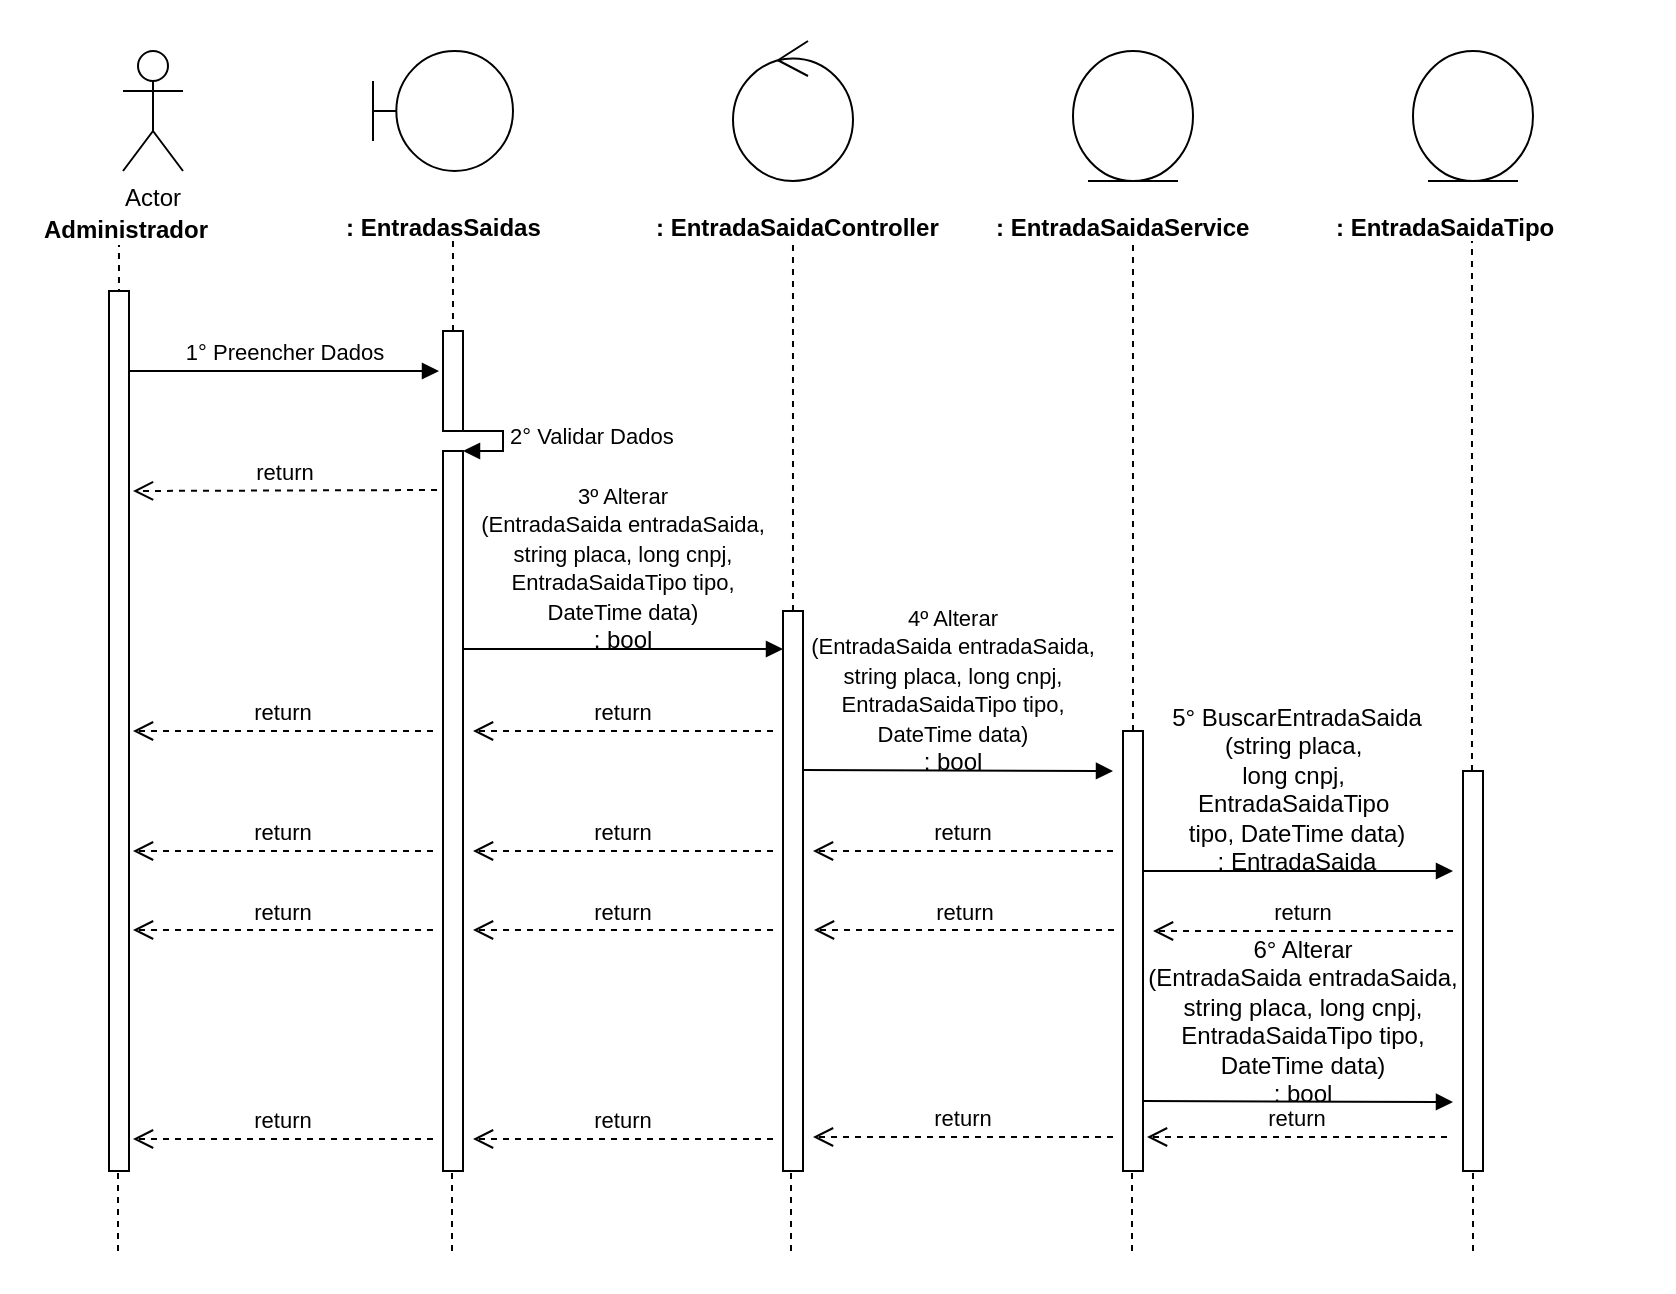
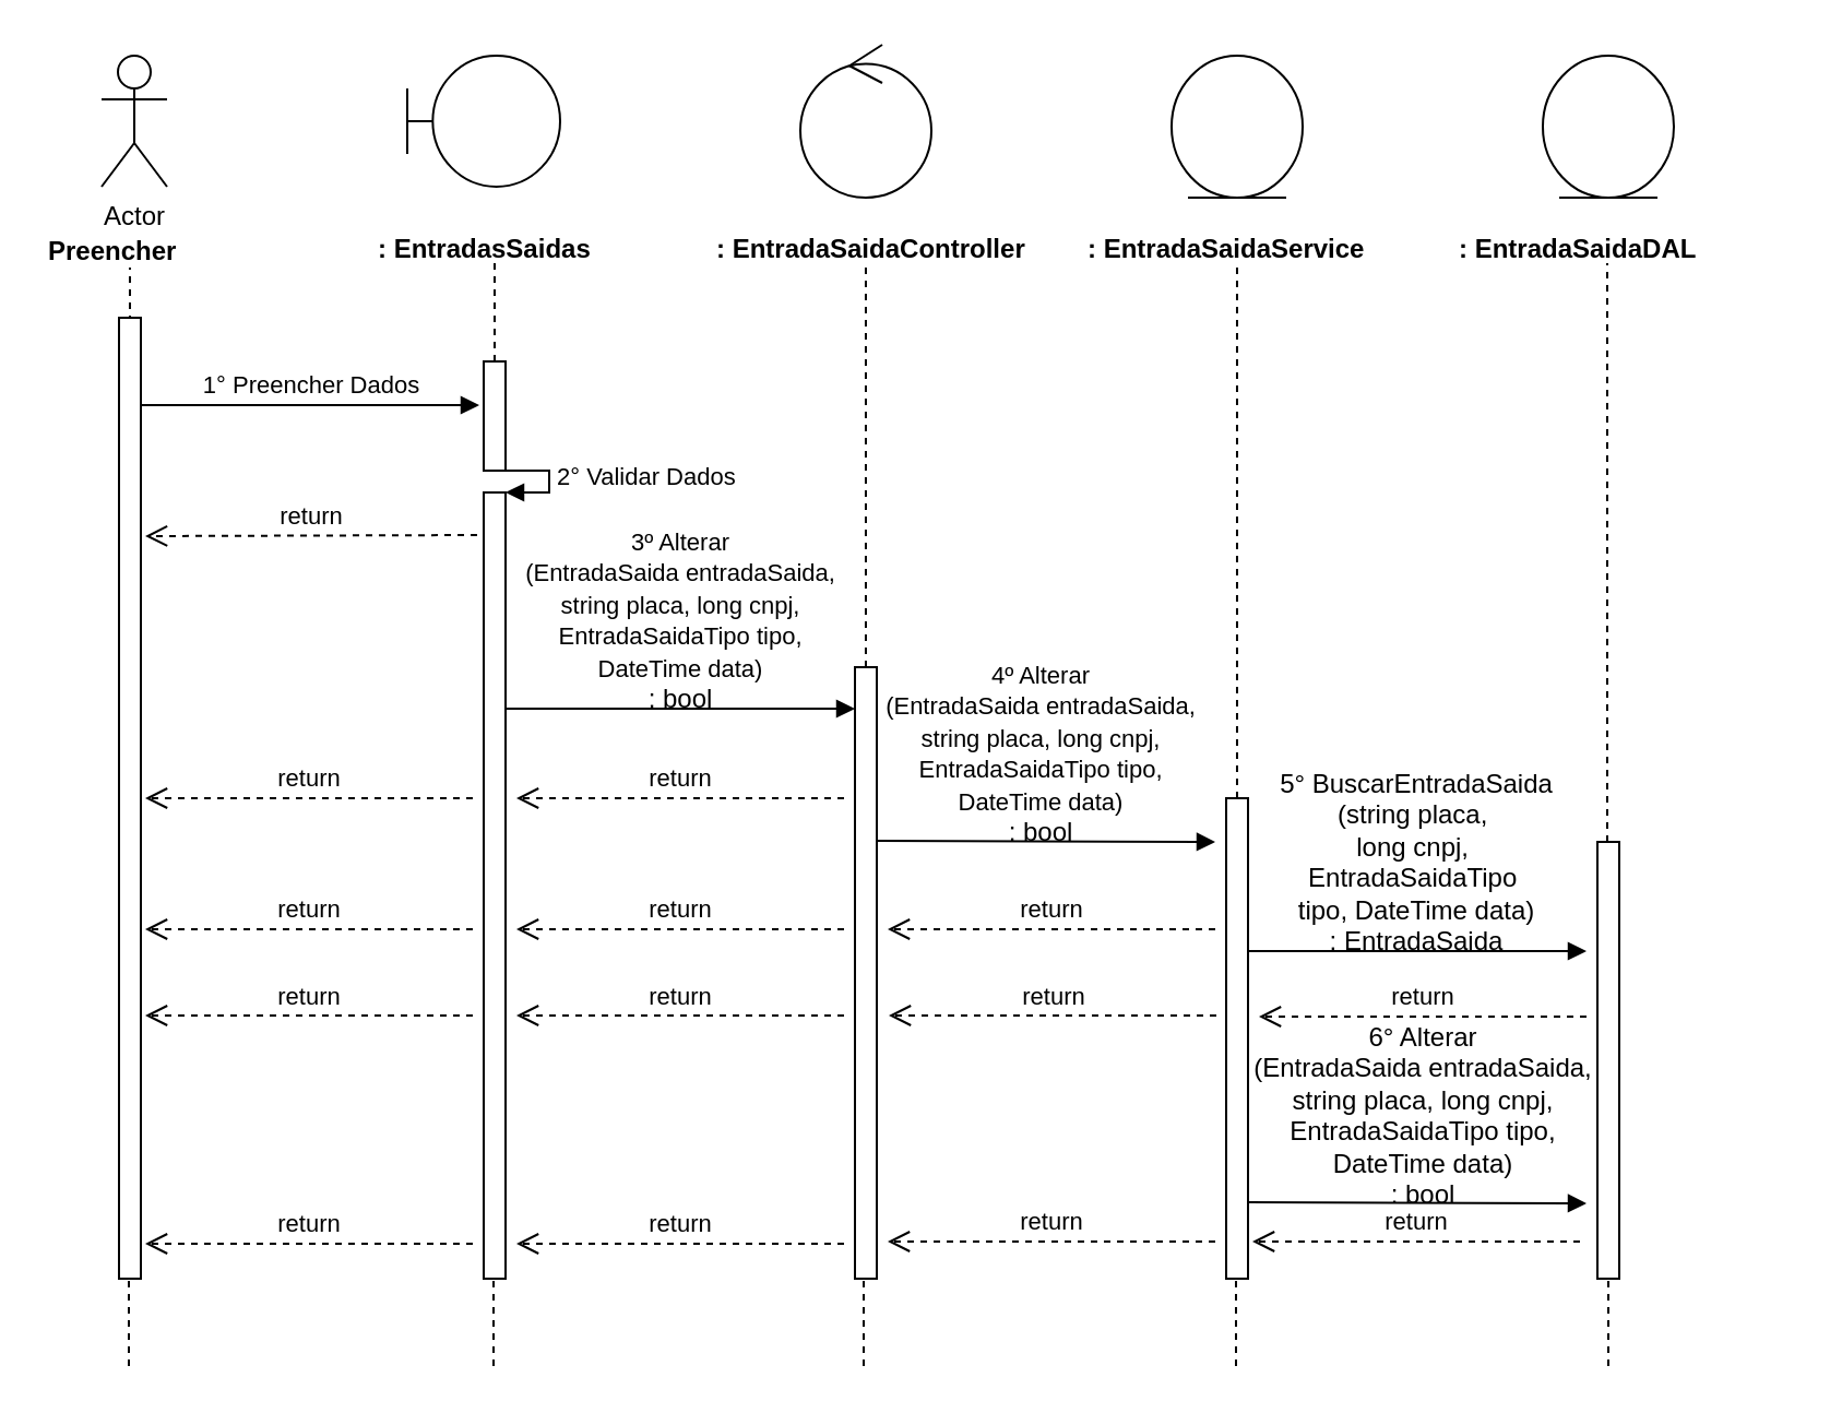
  <mxCell id="0" />
  <mxCell id="1" parent="0" />
- <mxCell id="2" value="Actor" style="shape=umlActor;verticalLabelPosition=bottom;labelBackgroundColor=#ffffff;verticalAlign=top;html=1;" parent="1" vertex="1"><mxGeometry x="61" y="25" width="30" height="60" as="geometry" /></mxCell>
- <mxCell id="3" value="&lt;b&gt;Administrador&lt;/b&gt;" style="text;html=1;resizable=0;points=[];autosize=1;align=left;verticalAlign=top;spacingTop=-4;" parent="1" vertex="1"><mxGeometry x="20" y="105" width="100" height="20" as="geometry" /></mxCell>
+ <mxCell id="2" value="Actor" style="shape=umlActor;verticalLabelPosition=bottom;labelBackgroundColor=#ffffff;verticalAlign=top;html=1;" parent="1" vertex="1"><mxGeometry x="46" y="25" width="30" height="60" as="geometry" /></mxCell>
+ <mxCell id="3" value="&lt;b&gt;Preencher&lt;/b&gt;" style="text;html=1;resizable=0;points=[];autosize=1;align=left;verticalAlign=top;spacingTop=-4;" parent="1" vertex="1"><mxGeometry x="20" y="105" width="100" height="20" as="geometry" /></mxCell>
  <mxCell id="4" value="" style="endArrow=none;dashed=1;html=1;entryX=0.511;entryY=1.25;entryDx=0;entryDy=0;entryPerimeter=0;" parent="1" edge="1"><mxGeometry width="50" height="50" relative="1" as="geometry"><mxPoint x="59" y="465" as="sourcePoint" /><mxPoint x="58.99" y="122" as="targetPoint" /></mxGeometry></mxCell>
  <mxCell id="5" value="" style="shape=umlBoundary;whiteSpace=wrap;html=1;" parent="1" vertex="1"><mxGeometry x="186" y="25" width="70" height="60" as="geometry" /></mxCell>
  <mxCell id="6" value="&lt;b&gt;: EntradasSaidas&lt;/b&gt;" style="text;html=1;" parent="1" vertex="1"><mxGeometry x="171" y="100" width="150" height="30" as="geometry" /></mxCell>
  <mxCell id="7" value="" style="endArrow=none;dashed=1;html=1;entryX=0.511;entryY=1.25;entryDx=0;entryDy=0;entryPerimeter=0;" parent="1" source="18" edge="1"><mxGeometry width="50" height="50" relative="1" as="geometry"><mxPoint x="226" y="465" as="sourcePoint" /><mxPoint x="225.99" y="120" as="targetPoint" /></mxGeometry></mxCell>
  <mxCell id="8" value="" style="ellipse;shape=umlControl;whiteSpace=wrap;html=1;" parent="1" vertex="1"><mxGeometry x="366" y="20" width="60" height="70" as="geometry" /></mxCell>
  <mxCell id="9" value="&lt;b&gt;: EntradaSaidaController&lt;/b&gt;" style="text;html=1;" parent="1" vertex="1"><mxGeometry x="326" y="100" width="150" height="30" as="geometry" /></mxCell>
  <mxCell id="10" value="" style="endArrow=none;dashed=1;html=1;entryX=0.511;entryY=1.25;entryDx=0;entryDy=0;entryPerimeter=0;" parent="1" source="25" edge="1"><mxGeometry width="50" height="50" relative="1" as="geometry"><mxPoint x="396" y="465" as="sourcePoint" /><mxPoint x="395.99" y="120" as="targetPoint" /></mxGeometry></mxCell>
  <mxCell id="11" value="" style="ellipse;shape=umlEntity;whiteSpace=wrap;html=1;" parent="1" vertex="1"><mxGeometry x="536" y="25" width="60" height="65" as="geometry" /></mxCell>
  <mxCell id="12" value="&lt;b&gt;: EntradaSaidaService&lt;/b&gt;" style="text;html=1;" parent="1" vertex="1"><mxGeometry x="496" y="100" width="150" height="30" as="geometry" /></mxCell>
  <mxCell id="13" value="" style="ellipse;shape=umlEntity;whiteSpace=wrap;html=1;" parent="1" vertex="1"><mxGeometry x="706" y="25" width="60" height="65" as="geometry" /></mxCell>
- <mxCell id="14" value="&lt;b&gt;: EntradaSaidaTipo&lt;/b&gt;" style="text;html=1;" parent="1" vertex="1"><mxGeometry x="666" y="100" width="150" height="30" as="geometry" /></mxCell>
+ <mxCell id="14" value="&lt;b&gt;: EntradaSaidaDAL&lt;/b&gt;" style="text;html=1;" parent="1" vertex="1"><mxGeometry x="666" y="100" width="150" height="30" as="geometry" /></mxCell>
  <mxCell id="15" value="" style="endArrow=none;dashed=1;html=1;entryX=0.511;entryY=1.25;entryDx=0;entryDy=0;entryPerimeter=0;" parent="1" source="30" edge="1"><mxGeometry width="50" height="50" relative="1" as="geometry"><mxPoint x="566" y="464" as="sourcePoint" /><mxPoint x="565.99" y="119" as="targetPoint" /></mxGeometry></mxCell>
  <mxCell id="16" value="" style="endArrow=none;dashed=1;html=1;entryX=0.511;entryY=1.25;entryDx=0;entryDy=0;entryPerimeter=0;" parent="1" source="34" edge="1"><mxGeometry width="50" height="50" relative="1" as="geometry"><mxPoint x="735.5" y="465" as="sourcePoint" /><mxPoint x="735.49" y="120" as="targetPoint" /></mxGeometry></mxCell>
  <mxCell id="17" value="1° Preencher Dados" style="html=1;verticalAlign=bottom;endArrow=block;" parent="1" source="28" edge="1"><mxGeometry width="80" relative="1" as="geometry"><mxPoint x="59" y="185" as="sourcePoint" /><mxPoint x="219" y="185" as="targetPoint" /><mxPoint as="offset" /></mxGeometry></mxCell>
  <mxCell id="18" value="" style="html=1;points=[];perimeter=orthogonalPerimeter;" parent="1" vertex="1"><mxGeometry x="221" y="165" width="10" height="50" as="geometry" /></mxCell>
  <mxCell id="19" value="" style="endArrow=none;dashed=1;html=1;entryX=0.511;entryY=1.25;entryDx=0;entryDy=0;entryPerimeter=0;" parent="1" source="21" target="18" edge="1"><mxGeometry width="50" height="50" relative="1" as="geometry"><mxPoint x="226" y="465" as="sourcePoint" /><mxPoint x="225.99" y="120" as="targetPoint" /></mxGeometry></mxCell>
  <mxCell id="20" value="2° Validar Dados" style="edgeStyle=orthogonalEdgeStyle;html=1;align=left;spacingLeft=2;endArrow=block;rounded=0;entryX=1;entryY=0;" parent="1" target="21" edge="1"><mxGeometry relative="1" as="geometry"><mxPoint x="226" y="215" as="sourcePoint" /><Array as="points"><mxPoint x="251" y="215" /></Array></mxGeometry></mxCell>
  <mxCell id="21" value="" style="html=1;points=[];perimeter=orthogonalPerimeter;" parent="1" vertex="1"><mxGeometry x="221" y="225" width="10" height="360" as="geometry" /></mxCell>
  <mxCell id="22" value="return" style="html=1;verticalAlign=bottom;endArrow=open;dashed=1;endSize=8;" parent="1" edge="1"><mxGeometry relative="1" as="geometry"><mxPoint x="218" y="244.5" as="sourcePoint" /><mxPoint x="66" y="245" as="targetPoint" /></mxGeometry></mxCell>
  <mxCell id="23" value="" style="html=1;verticalAlign=bottom;endArrow=block;" parent="1" edge="1"><mxGeometry width="80" relative="1" as="geometry"><mxPoint x="231" y="324" as="sourcePoint" /><mxPoint x="391" y="324" as="targetPoint" /></mxGeometry></mxCell>
  <mxCell id="24" value="&lt;span style=&quot;font-size: 11px&quot;&gt;3º Alterar&lt;br&gt;(EntradaSaida entradaSaida, &lt;br&gt;string placa, long cnpj, &lt;br&gt;EntradaSaidaTipo tipo, &lt;br&gt;DateTime data)&lt;br&gt;&lt;/span&gt;: bool" style="text;html=1;resizable=0;points=[];autosize=1;align=center;verticalAlign=top;spacingTop=-4;" parent="1" vertex="1"><mxGeometry x="231" y="238" width="160" height="90" as="geometry" /></mxCell>
  <mxCell id="25" value="" style="html=1;points=[];perimeter=orthogonalPerimeter;" parent="1" vertex="1"><mxGeometry x="391" y="305" width="10" height="280" as="geometry" /></mxCell>
  <mxCell id="26" value="return" style="html=1;verticalAlign=bottom;endArrow=open;dashed=1;endSize=8;" parent="1" edge="1"><mxGeometry relative="1" as="geometry"><mxPoint x="386" y="365" as="sourcePoint" /><mxPoint x="236" y="365" as="targetPoint" /></mxGeometry></mxCell>
  <mxCell id="27" value="return" style="html=1;verticalAlign=bottom;endArrow=open;dashed=1;endSize=8;" parent="1" edge="1"><mxGeometry relative="1" as="geometry"><mxPoint x="216" y="365" as="sourcePoint" /><mxPoint x="66" y="365" as="targetPoint" /></mxGeometry></mxCell>
  <mxCell id="28" value="" style="html=1;points=[];perimeter=orthogonalPerimeter;" parent="1" vertex="1"><mxGeometry x="54" y="145" width="10" height="440" as="geometry" /></mxCell>
  <mxCell id="29" value="" style="html=1;verticalAlign=bottom;endArrow=block;" parent="1" edge="1"><mxGeometry width="80" relative="1" as="geometry"><mxPoint x="401" y="384.5" as="sourcePoint" /><mxPoint x="556" y="385" as="targetPoint" /></mxGeometry></mxCell>
  <mxCell id="30" value="" style="html=1;points=[];perimeter=orthogonalPerimeter;" parent="1" vertex="1"><mxGeometry x="561" y="365" width="10" height="220" as="geometry" /></mxCell>
  <mxCell id="31" value="return" style="html=1;verticalAlign=bottom;endArrow=open;dashed=1;endSize=8;" parent="1" edge="1"><mxGeometry relative="1" as="geometry"><mxPoint x="556" y="425" as="sourcePoint" /><mxPoint x="406" y="425" as="targetPoint" /></mxGeometry></mxCell>
  <mxCell id="32" value="return" style="html=1;verticalAlign=bottom;endArrow=open;dashed=1;endSize=8;" parent="1" edge="1"><mxGeometry relative="1" as="geometry"><mxPoint x="386" y="425" as="sourcePoint" /><mxPoint x="236" y="425" as="targetPoint" /></mxGeometry></mxCell>
  <mxCell id="33" value="return" style="html=1;verticalAlign=bottom;endArrow=open;dashed=1;endSize=8;" parent="1" edge="1"><mxGeometry relative="1" as="geometry"><mxPoint x="216" y="425" as="sourcePoint" /><mxPoint x="66" y="425" as="targetPoint" /></mxGeometry></mxCell>
  <mxCell id="34" value="" style="html=1;points=[];perimeter=orthogonalPerimeter;" parent="1" vertex="1"><mxGeometry x="731" y="385" width="10" height="200" as="geometry" /></mxCell>
  <mxCell id="35" value="&lt;div&gt;&lt;span&gt;5° BuscarEntradaSaida&lt;/span&gt;&lt;/div&gt;&lt;div&gt;&lt;span&gt;(string placa,&amp;nbsp;&lt;/span&gt;&lt;/div&gt;&lt;div&gt;&lt;span&gt;long cnpj,&amp;nbsp;&lt;/span&gt;&lt;/div&gt;&lt;div&gt;&lt;span&gt;EntradaSaidaTipo&amp;nbsp;&lt;/span&gt;&lt;/div&gt;&lt;div&gt;&lt;span&gt;tipo, DateTime data)&lt;/span&gt;&lt;/div&gt;&lt;div&gt;&lt;span&gt;: EntradaSaida&lt;/span&gt;&lt;/div&gt;" style="text;html=1;resizable=0;points=[];autosize=1;align=center;verticalAlign=top;spacingTop=-4;" parent="1" vertex="1"><mxGeometry x="578" y="349" width="140" height="80" as="geometry" /></mxCell>
  <mxCell id="36" value="" style="html=1;verticalAlign=bottom;endArrow=block;" parent="1" edge="1"><mxGeometry width="80" relative="1" as="geometry"><mxPoint x="571" y="435" as="sourcePoint" /><mxPoint x="726" y="435" as="targetPoint" /></mxGeometry></mxCell>
  <mxCell id="37" value="return" style="html=1;verticalAlign=bottom;endArrow=open;dashed=1;endSize=8;" parent="1" edge="1"><mxGeometry relative="1" as="geometry"><mxPoint x="726" y="465" as="sourcePoint" /><mxPoint x="576" y="465" as="targetPoint" /></mxGeometry></mxCell>
  <mxCell id="38" value="return" style="html=1;verticalAlign=bottom;endArrow=open;dashed=1;endSize=8;" parent="1" edge="1"><mxGeometry relative="1" as="geometry"><mxPoint x="556.5" y="464.5" as="sourcePoint" /><mxPoint x="406.5" y="464.5" as="targetPoint" /></mxGeometry></mxCell>
  <mxCell id="39" value="return" style="html=1;verticalAlign=bottom;endArrow=open;dashed=1;endSize=8;" parent="1" edge="1"><mxGeometry relative="1" as="geometry"><mxPoint x="386" y="464.5" as="sourcePoint" /><mxPoint x="236" y="464.5" as="targetPoint" /></mxGeometry></mxCell>
  <mxCell id="40" value="return" style="html=1;verticalAlign=bottom;endArrow=open;dashed=1;endSize=8;" parent="1" edge="1"><mxGeometry relative="1" as="geometry"><mxPoint x="216" y="464.5" as="sourcePoint" /><mxPoint x="66" y="464.5" as="targetPoint" /></mxGeometry></mxCell>
  <mxCell id="41" value="6° Alterar&lt;br&gt;(EntradaSaida entradaSaida, &lt;br&gt;string placa, long cnpj, &lt;br&gt;EntradaSaidaTipo tipo, &lt;br&gt;DateTime data)&lt;br&gt;: bool" style="text;html=1;resizable=0;points=[];autosize=1;align=center;verticalAlign=top;spacingTop=-4;" parent="1" vertex="1"><mxGeometry x="566" y="465" width="170" height="80" as="geometry" /></mxCell>
  <mxCell id="42" value="" style="html=1;verticalAlign=bottom;endArrow=block;" parent="1" edge="1"><mxGeometry width="80" relative="1" as="geometry"><mxPoint x="571" y="550" as="sourcePoint" /><mxPoint x="726" y="550.5" as="targetPoint" /></mxGeometry></mxCell>
  <mxCell id="43" value="return" style="html=1;verticalAlign=bottom;endArrow=open;dashed=1;endSize=8;" parent="1" edge="1"><mxGeometry relative="1" as="geometry"><mxPoint x="723" y="568" as="sourcePoint" /><mxPoint x="573" y="568" as="targetPoint" /></mxGeometry></mxCell>
  <mxCell id="44" value="return" style="html=1;verticalAlign=bottom;endArrow=open;dashed=1;endSize=8;" parent="1" edge="1"><mxGeometry relative="1" as="geometry"><mxPoint x="556" y="568" as="sourcePoint" /><mxPoint x="406" y="568" as="targetPoint" /></mxGeometry></mxCell>
  <mxCell id="45" value="return" style="html=1;verticalAlign=bottom;endArrow=open;dashed=1;endSize=8;" parent="1" edge="1"><mxGeometry relative="1" as="geometry"><mxPoint x="386" y="569" as="sourcePoint" /><mxPoint x="236" y="569" as="targetPoint" /></mxGeometry></mxCell>
  <mxCell id="46" value="return" style="html=1;verticalAlign=bottom;endArrow=open;dashed=1;endSize=8;" parent="1" edge="1"><mxGeometry relative="1" as="geometry"><mxPoint x="216" y="569" as="sourcePoint" /><mxPoint x="66" y="569" as="targetPoint" /></mxGeometry></mxCell>
  <mxCell id="47" value="" style="endArrow=none;dashed=1;html=1;" parent="1" edge="1"><mxGeometry width="50" height="50" relative="1" as="geometry"><mxPoint x="58.5" y="625" as="sourcePoint" /><mxPoint x="58.5" y="585" as="targetPoint" /></mxGeometry></mxCell>
  <mxCell id="48" value="" style="endArrow=none;dashed=1;html=1;" parent="1" edge="1"><mxGeometry width="50" height="50" relative="1" as="geometry"><mxPoint x="225.5" y="625" as="sourcePoint" /><mxPoint x="225.5" y="585" as="targetPoint" /></mxGeometry></mxCell>
  <mxCell id="49" value="" style="endArrow=none;dashed=1;html=1;" parent="1" edge="1"><mxGeometry width="50" height="50" relative="1" as="geometry"><mxPoint x="395" y="625" as="sourcePoint" /><mxPoint x="395" y="585" as="targetPoint" /></mxGeometry></mxCell>
  <mxCell id="50" value="" style="endArrow=none;dashed=1;html=1;" parent="1" edge="1"><mxGeometry width="50" height="50" relative="1" as="geometry"><mxPoint x="565.5" y="625" as="sourcePoint" /><mxPoint x="565.5" y="585" as="targetPoint" /></mxGeometry></mxCell>
  <mxCell id="51" value="" style="endArrow=none;dashed=1;html=1;" parent="1" edge="1"><mxGeometry width="50" height="50" relative="1" as="geometry"><mxPoint x="736" y="625" as="sourcePoint" /><mxPoint x="736" y="585" as="targetPoint" /></mxGeometry></mxCell>
  <mxCell id="52" value="&lt;span style=&quot;font-size: 11px&quot;&gt;4º Alterar&lt;br&gt;(EntradaSaida entradaSaida, &lt;br&gt;string placa, long cnpj, &lt;br&gt;EntradaSaidaTipo tipo, &lt;br&gt;DateTime data)&lt;br&gt;&lt;/span&gt;: bool" style="text;html=1;resizable=0;points=[];autosize=1;align=center;verticalAlign=top;spacingTop=-4;" vertex="1" parent="1"><mxGeometry x="396" y="299" width="160" height="90" as="geometry" /></mxCell>
